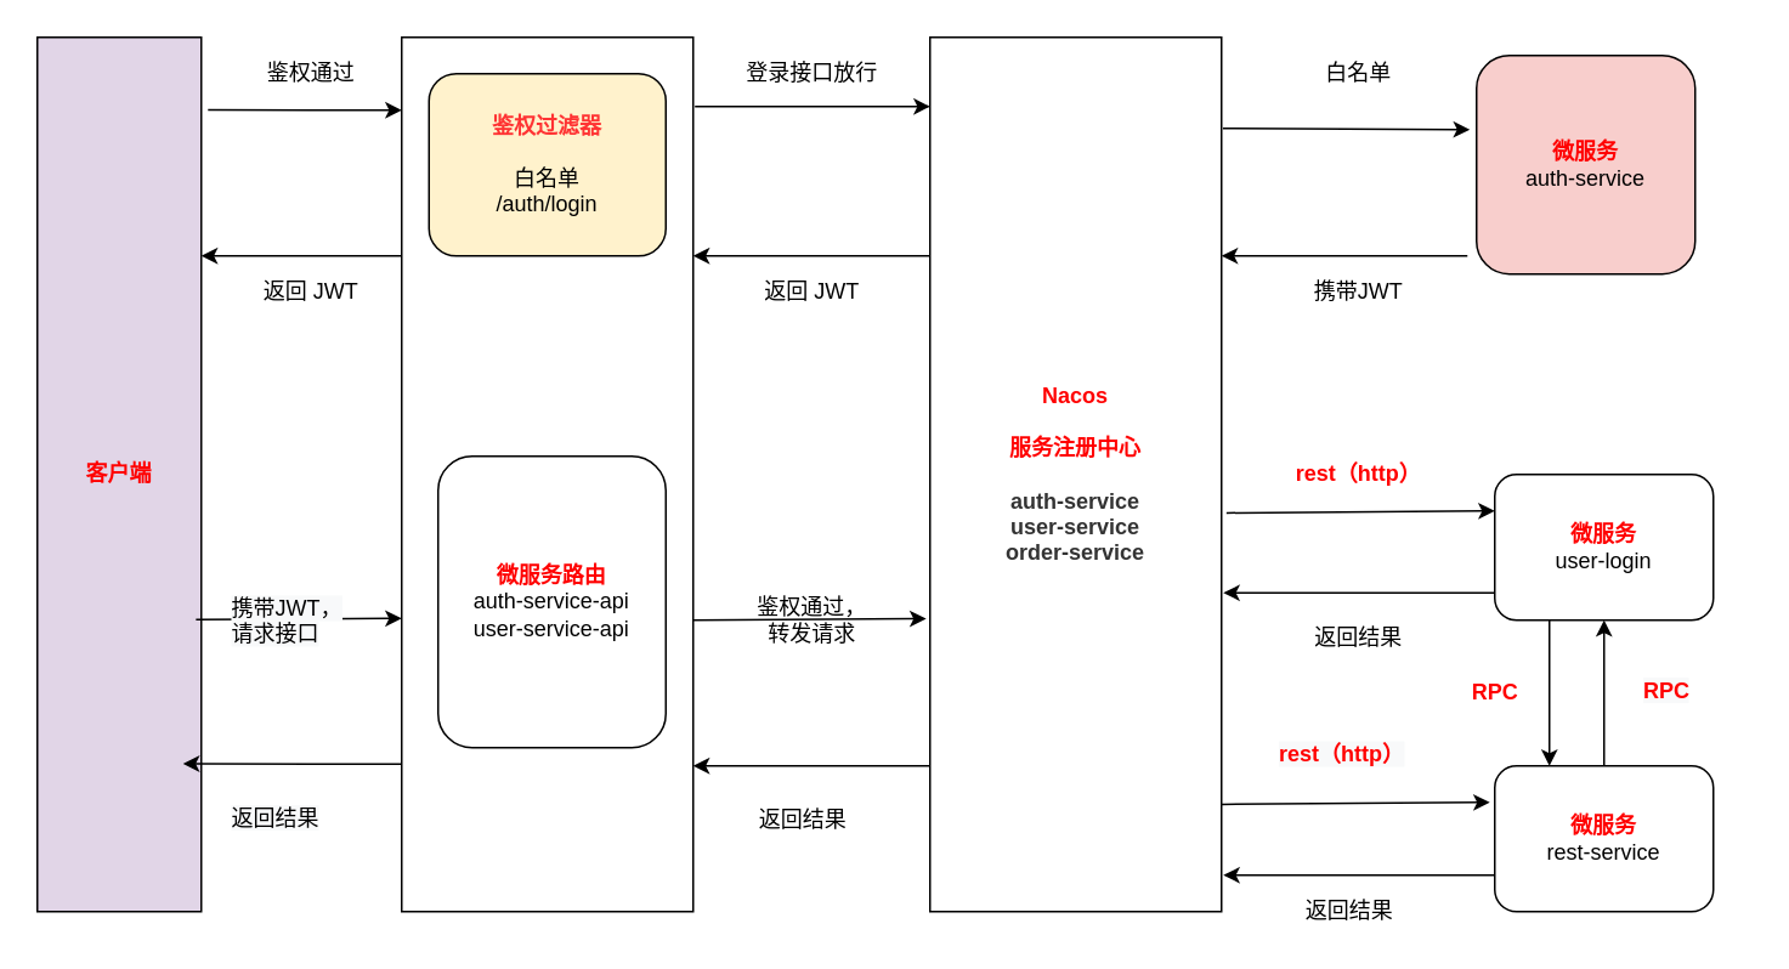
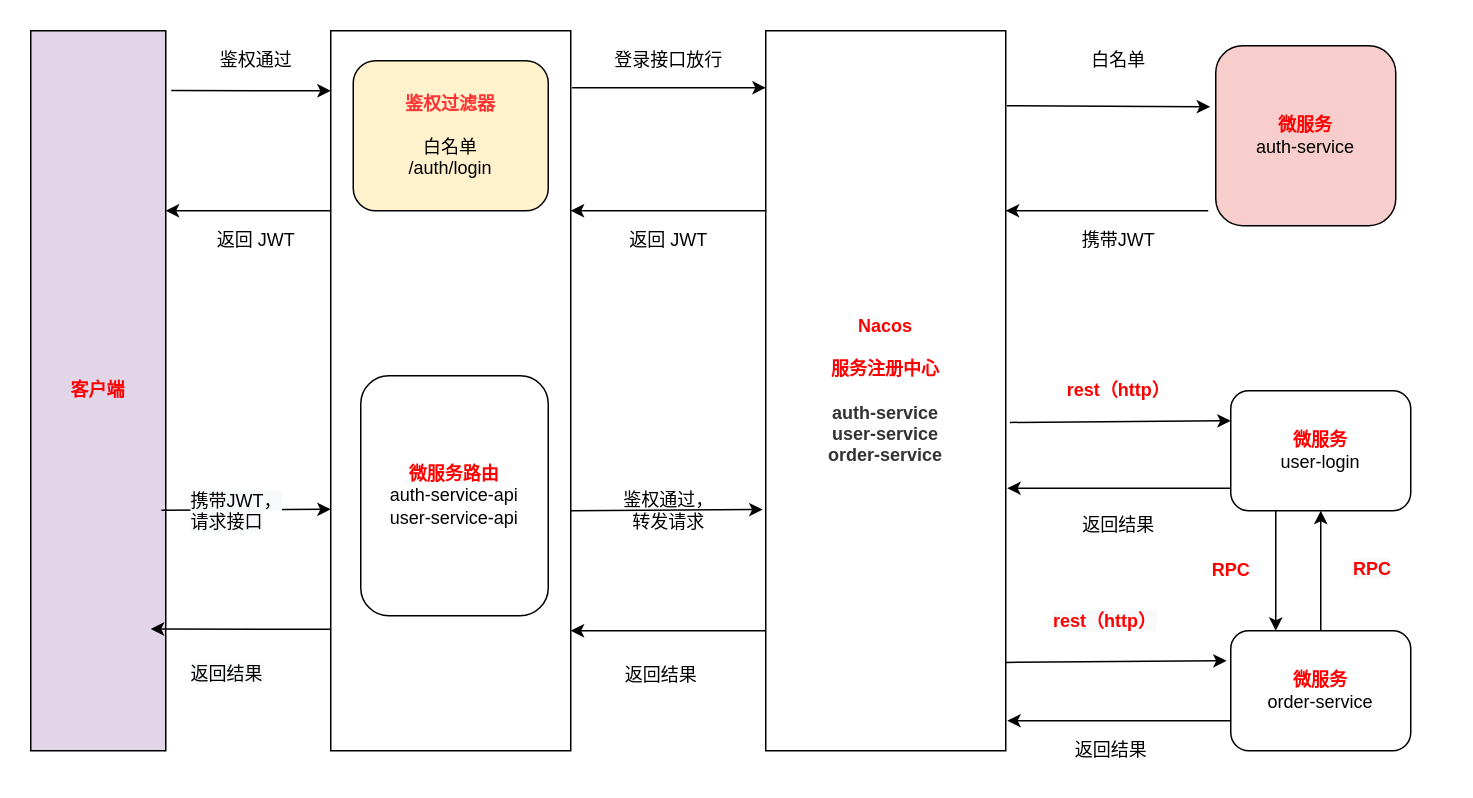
  <mxCell id="0" />
  <mxCell id="1" parent="0" />
  <mxCell id="2" value="&lt;font color=&quot;#ff0000&quot;&gt;&lt;b&gt;客户端&lt;/b&gt;&lt;/font&gt;" style="rounded=0;whiteSpace=wrap;html=1;fillColor=#e1d5e7;" vertex="1" parent="1"><mxGeometry y="20" width="90" height="480" as="geometry" x="20" /></mxCell>
  <mxCell id="3" value="" style="endArrow=classic;html=1;exitX=1.041;exitY=0.083;exitDx=0;exitDy=0;exitPerimeter=0;" edge="1" parent="1" source="2"><mxGeometry width="50" height="50" relative="1" as="geometry"><mxPoint x="430" y="290" as="sourcePoint" /><mxPoint x="220" y="60" as="targetPoint" /><Array as="points"><mxPoint x="180" y="60" /></Array></mxGeometry></mxCell>
  <mxCell id="4" value="" style="rounded=0;whiteSpace=wrap;html=1;" vertex="1" parent="1"><mxGeometry x="220" y="20" width="160" height="480" as="geometry" /></mxCell>
  <mxCell id="5" value="&lt;b&gt;&lt;font color=&quot;#ff3333&quot;&gt;鉴权过滤器&lt;br&gt;&lt;/font&gt;&lt;/b&gt;&lt;br&gt;白名单&lt;br&gt;/auth/login" style="rounded=1;whiteSpace=wrap;html=1;fillColor=#fff2cc;" vertex="1" parent="1"><mxGeometry x="235" y="40" width="130" height="100" as="geometry" /></mxCell>
  <mxCell id="6" value="&lt;b&gt;&lt;font color=&quot;#ff0000&quot;&gt;微服务路由&lt;/font&gt;&lt;/b&gt;&lt;br&gt;auth-service-api&lt;br&gt;user-service-api" style="rounded=1;whiteSpace=wrap;html=1;" vertex="1" parent="1"><mxGeometry x="240" y="250" width="125" height="160" as="geometry" /></mxCell>
  <mxCell id="7" value="" style="endArrow=classic;html=1;exitX=1.006;exitY=0.079;exitDx=0;exitDy=0;exitPerimeter=0;" edge="1" parent="1" source="4"><mxGeometry width="50" height="50" relative="1" as="geometry"><mxPoint x="430" y="220" as="sourcePoint" /><mxPoint x="510" y="58" as="targetPoint" /></mxGeometry></mxCell>
  <mxCell id="8" value="&lt;b&gt;&lt;font color=&quot;#ff0000&quot;&gt;Nacos&lt;/font&gt;&lt;br&gt;&lt;br&gt;&lt;font color=&quot;#ff0000&quot;&gt;服务注册中心&lt;/font&gt;&lt;br&gt;&lt;br&gt;&lt;font color=&quot;#333333&quot;&gt;auth-service&lt;br&gt;user-service&lt;br&gt;order-service&lt;/font&gt;&lt;br&gt;&lt;/b&gt;" style="rounded=0;whiteSpace=wrap;html=1;" vertex="1" parent="1"><mxGeometry x="510" y="20" width="160" height="480" as="geometry" /></mxCell>
  <mxCell id="9" value="登录接口放行" style="text;html=1;align=center;verticalAlign=middle;resizable=0;points=[];autosize=1;strokeColor=none;" vertex="1" parent="1"><mxGeometry x="390" y="30" width="110" height="20" as="geometry" /></mxCell>
  <mxCell id="10" value="" style="endArrow=classic;html=1;entryX=1;entryY=0.25;entryDx=0;entryDy=0;exitX=0;exitY=0.25;exitDx=0;exitDy=0;" edge="1" parent="1" source="4" target="2"><mxGeometry width="50" height="50" relative="1" as="geometry"><mxPoint x="180" y="140" as="sourcePoint" /><mxPoint x="230" y="90" as="targetPoint" /></mxGeometry></mxCell>
  <mxCell id="11" value="鉴权通过" style="text;html=1;align=center;verticalAlign=middle;resizable=0;points=[];autosize=1;strokeColor=none;" vertex="1" parent="1"><mxGeometry x="130" y="30" width="80" height="20" as="geometry" /></mxCell>
  <mxCell id="12" value="返回 JWT" style="text;html=1;align=center;verticalAlign=middle;resizable=0;points=[];autosize=1;strokeColor=none;" vertex="1" parent="1"><mxGeometry x="130" y="150" width="80" height="20" as="geometry" /></mxCell>
  <mxCell id="13" value="" style="endArrow=classic;html=1;entryX=1;entryY=0.25;entryDx=0;entryDy=0;exitX=0;exitY=0.25;exitDx=0;exitDy=0;" edge="1" parent="1" source="8" target="4"><mxGeometry width="50" height="50" relative="1" as="geometry"><mxPoint x="460" y="140" as="sourcePoint" /><mxPoint x="510" y="90" as="targetPoint" /></mxGeometry></mxCell>
  <mxCell id="14" value="返回 JWT" style="text;html=1;align=center;verticalAlign=middle;resizable=0;points=[];autosize=1;strokeColor=none;" vertex="1" parent="1"><mxGeometry x="405" y="150" width="80" height="20" as="geometry" /></mxCell>
  <mxCell id="15" value="&lt;b&gt;&lt;font color=&quot;#ff0000&quot;&gt;微服务&lt;br&gt;&lt;/font&gt;&lt;/b&gt;auth-service" style="rounded=1;whiteSpace=wrap;html=1;fillColor=#f8cecc;" vertex="1" parent="1"><mxGeometry x="810" y="30" width="120" height="120" as="geometry" /></mxCell>
  <mxCell id="16" value="" style="endArrow=classic;html=1;entryX=-0.031;entryY=0.339;entryDx=0;entryDy=0;entryPerimeter=0;exitX=1.005;exitY=0.104;exitDx=0;exitDy=0;exitPerimeter=0;" edge="1" parent="1" source="8" target="15"><mxGeometry width="50" height="50" relative="1" as="geometry"><mxPoint x="670" y="60" as="sourcePoint" /><mxPoint x="770" y="60" as="targetPoint" /></mxGeometry></mxCell>
  <mxCell id="17" value="白名单" style="text;html=1;align=center;verticalAlign=middle;resizable=0;points=[];autosize=1;strokeColor=none;" vertex="1" parent="1"><mxGeometry x="680" y="30" width="130" height="20" as="geometry" /></mxCell>
  <mxCell id="18" value="" style="endArrow=classic;html=1;entryX=1;entryY=0.25;entryDx=0;entryDy=0;" edge="1" parent="1" target="8"><mxGeometry width="50" height="50" relative="1" as="geometry"><mxPoint x="805" y="140" as="sourcePoint" /><mxPoint x="440" y="220" as="targetPoint" /><Array as="points" /></mxGeometry></mxCell>
  <mxCell id="19" value="携带JWT" style="text;html=1;align=center;verticalAlign=middle;resizable=0;points=[];autosize=1;strokeColor=none;" vertex="1" parent="1"><mxGeometry x="690" y="150" width="110" height="20" as="geometry" /></mxCell>
  <mxCell id="20" value="&lt;b style=&quot;color: rgb(255 , 0 , 0)&quot;&gt;微服务&lt;/b&gt;&lt;br&gt;user-login" style="rounded=1;whiteSpace=wrap;html=1;" vertex="1" parent="1"><mxGeometry x="820" y="260" width="120" height="80" as="geometry" /></mxCell>
  <mxCell id="21" value="" style="edgeStyle=orthogonalEdgeStyle;rounded=0;orthogonalLoop=1;jettySize=auto;html=1;" edge="1" parent="1" source="22" target="20"><mxGeometry relative="1" as="geometry" /></mxCell>
- <mxCell id="22" value="&lt;b style=&quot;color: rgb(255 , 0 , 0)&quot;&gt;微服务&lt;/b&gt;&lt;br&gt;rest-service" style="rounded=1;whiteSpace=wrap;html=1;" vertex="1" parent="1"><mxGeometry x="820" y="420" width="120" height="80" as="geometry" /></mxCell>
+ <mxCell id="22" value="&lt;b style=&quot;color: rgb(255 , 0 , 0)&quot;&gt;微服务&lt;/b&gt;&lt;br&gt;order-service" style="rounded=1;whiteSpace=wrap;html=1;" vertex="1" parent="1"><mxGeometry x="820" y="420" width="120" height="80" as="geometry" /></mxCell>
  <mxCell id="23" value="" style="endArrow=classic;html=1;exitX=0.25;exitY=1;exitDx=0;exitDy=0;entryX=0.25;entryY=0;entryDx=0;entryDy=0;" edge="1" parent="1" source="20" target="22"><mxGeometry width="50" height="50" relative="1" as="geometry"><mxPoint x="770" y="410" as="sourcePoint" /><mxPoint x="820" y="360" as="targetPoint" /></mxGeometry></mxCell>
  <mxCell id="24" value="&lt;b&gt;&lt;font color=&quot;#ff0000&quot;&gt;RPC&lt;/font&gt;&lt;/b&gt;" style="text;html=1;align=center;verticalAlign=middle;resizable=0;points=[];autosize=1;strokeColor=none;" vertex="1" parent="1"><mxGeometry x="795" y="370" width="50" height="20" as="geometry" /></mxCell>
  <mxCell id="25" value="&lt;b style=&quot;color: rgb(0, 0, 0); font-family: helvetica; font-size: 12px; font-style: normal; letter-spacing: normal; text-align: center; text-indent: 0px; text-transform: none; word-spacing: 0px; background-color: rgb(248, 249, 250);&quot;&gt;&lt;font color=&quot;#ff0000&quot;&gt;RPC&lt;/font&gt;&lt;/b&gt;" style="text;whiteSpace=wrap;html=1;" vertex="1" parent="1"><mxGeometry x="900" y="365" width="60" height="30" as="geometry" /></mxCell>
  <mxCell id="26" value="" style="endArrow=classic;html=1;exitX=1.017;exitY=0.544;exitDx=0;exitDy=0;exitPerimeter=0;" edge="1" parent="1" source="8"><mxGeometry width="50" height="50" relative="1" as="geometry"><mxPoint x="670" y="300" as="sourcePoint" /><mxPoint x="820" y="280" as="targetPoint" /><Array as="points" /></mxGeometry></mxCell>
  <mxCell id="27" value="" style="endArrow=classic;html=1;" edge="1" parent="1"><mxGeometry width="50" height="50" relative="1" as="geometry"><mxPoint x="820" y="325" as="sourcePoint" /><mxPoint x="671" y="325" as="targetPoint" /></mxGeometry></mxCell>
  <mxCell id="28" value="" style="endArrow=classic;html=1;entryX=0;entryY=0.25;entryDx=0;entryDy=0;exitX=1.017;exitY=0.544;exitDx=0;exitDy=0;exitPerimeter=0;" edge="1" parent="1"><mxGeometry width="50" height="50" relative="1" as="geometry"><mxPoint x="670" y="441.12" as="sourcePoint" /><mxPoint x="817.28" y="440" as="targetPoint" /><Array as="points" /></mxGeometry></mxCell>
  <mxCell id="29" value="" style="endArrow=classic;html=1;" edge="1" parent="1"><mxGeometry width="50" height="50" relative="1" as="geometry"><mxPoint x="820" y="480" as="sourcePoint" /><mxPoint x="671" y="480" as="targetPoint" /></mxGeometry></mxCell>
  <mxCell id="30" value="&lt;b&gt;&lt;font color=&quot;#ff0000&quot;&gt;rest（http）&lt;/font&gt;&lt;/b&gt;" style="text;html=1;align=center;verticalAlign=middle;resizable=0;points=[];autosize=1;strokeColor=none;" vertex="1" parent="1"><mxGeometry x="690" y="250" width="110" height="20" as="geometry" /></mxCell>
  <mxCell id="31" value="&lt;b style=&quot;color: rgb(0, 0, 0); font-family: helvetica; font-size: 12px; font-style: normal; letter-spacing: normal; text-align: center; text-indent: 0px; text-transform: none; word-spacing: 0px; background-color: rgb(248, 249, 250);&quot;&gt;&lt;font color=&quot;#ff0000&quot;&gt;rest（http）&lt;/font&gt;&lt;/b&gt;" style="text;whiteSpace=wrap;html=1;" vertex="1" parent="1"><mxGeometry x="700" y="400" width="120" height="30" as="geometry" /></mxCell>
  <mxCell id="32" value="返回结果" style="text;html=1;align=center;verticalAlign=middle;resizable=0;points=[];autosize=1;strokeColor=none;" vertex="1" parent="1"><mxGeometry x="705" y="340" width="80" height="20" as="geometry" /></mxCell>
  <mxCell id="33" value="返回结果" style="text;html=1;align=center;verticalAlign=middle;resizable=0;points=[];autosize=1;strokeColor=none;" vertex="1" parent="1"><mxGeometry x="700" y="490" width="80" height="20" as="geometry" /></mxCell>
  <mxCell id="34" value="" style="endArrow=classic;html=1;entryX=-0.013;entryY=0.665;entryDx=0;entryDy=0;entryPerimeter=0;" edge="1" parent="1" target="8"><mxGeometry width="50" height="50" relative="1" as="geometry"><mxPoint x="380" y="340" as="sourcePoint" /><mxPoint x="430" y="290" as="targetPoint" /></mxGeometry></mxCell>
  <mxCell id="35" value="鉴权通过，&lt;br&gt;转发请求" style="text;html=1;align=center;verticalAlign=middle;resizable=0;points=[];autosize=1;strokeColor=none;" vertex="1" parent="1"><mxGeometry x="395" y="325" width="100" height="30" as="geometry" /></mxCell>
  <mxCell id="36" value="" style="endArrow=classic;html=1;" edge="1" parent="1"><mxGeometry width="50" height="50" relative="1" as="geometry"><mxPoint x="510" y="420" as="sourcePoint" /><mxPoint x="380" y="420" as="targetPoint" /></mxGeometry></mxCell>
  <mxCell id="37" value="返回结果" style="text;html=1;align=center;verticalAlign=middle;resizable=0;points=[];autosize=1;strokeColor=none;" vertex="1" parent="1"><mxGeometry x="400" y="440" width="80" height="20" as="geometry" /></mxCell>
  <mxCell id="38" value="" style="endArrow=classic;html=1;" edge="1" parent="1"><mxGeometry width="50" height="50" relative="1" as="geometry"><mxPoint x="220" y="419" as="sourcePoint" /><mxPoint x="100" y="418.82" as="targetPoint" /></mxGeometry></mxCell>
  <mxCell id="39" value="&lt;span style=&quot;color: rgb(0, 0, 0); font-family: helvetica; font-size: 12px; font-style: normal; font-weight: 400; letter-spacing: normal; text-align: center; text-indent: 0px; text-transform: none; word-spacing: 0px; background-color: rgb(248, 249, 250); display: inline; float: none;&quot;&gt;返回结果&lt;/span&gt;" style="text;whiteSpace=wrap;html=1;" vertex="1" parent="1"><mxGeometry x="125" y="435" width="90" height="30" as="geometry" /></mxCell>
  <mxCell id="40" value="" style="endArrow=classic;html=1;" edge="1" parent="1"><mxGeometry width="50" height="50" relative="1" as="geometry"><mxPoint x="107.08" y="339.62" as="sourcePoint" /><mxPoint x="220" y="339" as="targetPoint" /></mxGeometry></mxCell>
  <mxCell id="41" value="&lt;span style=&quot;color: rgb(0 , 0 , 0) ; font-family: &amp;#34;helvetica&amp;#34; ; font-size: 12px ; font-style: normal ; font-weight: 400 ; letter-spacing: normal ; text-align: center ; text-indent: 0px ; text-transform: none ; word-spacing: 0px ; background-color: rgb(248 , 249 , 250) ; display: inline ; float: none&quot;&gt;携带JWT，&lt;/span&gt;&lt;br style=&quot;color: rgb(0 , 0 , 0) ; font-family: &amp;#34;helvetica&amp;#34; ; font-size: 12px ; font-style: normal ; font-weight: 400 ; letter-spacing: normal ; text-align: center ; text-indent: 0px ; text-transform: none ; word-spacing: 0px ; background-color: rgb(248 , 249 , 250)&quot;&gt;&lt;span style=&quot;color: rgb(0 , 0 , 0) ; font-family: &amp;#34;helvetica&amp;#34; ; font-size: 12px ; font-style: normal ; font-weight: 400 ; letter-spacing: normal ; text-align: center ; text-indent: 0px ; text-transform: none ; word-spacing: 0px ; background-color: rgb(248 , 249 , 250) ; display: inline ; float: none&quot;&gt;请求接口&lt;/span&gt;" style="text;whiteSpace=wrap;html=1;" vertex="1" parent="1"><mxGeometry x="125" y="320" width="85" height="40" as="geometry" /></mxCell>
